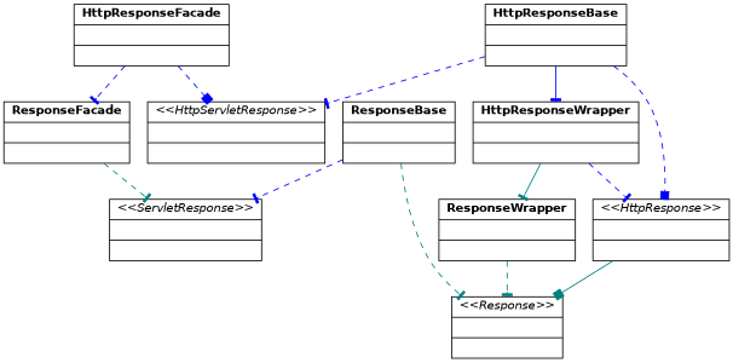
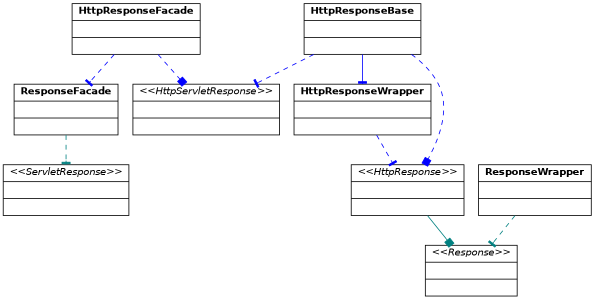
  digraph {
    fontname="Bitstream Vera Sans"
    fontsize=12
    node [fontname="Bitstream Vera Sans" fontsize=12 shape=record]
    edge [arrowhead=tee color=blue dir=forward fontname="Bitstream Vera Sans" fontsize=12 style=dashed]
    n1 [label=<{<b>HttpResponseFacade</b>||}>]
    n2 [label=<{<b>ResponseFacade</b>||}>]
    n3 [label=<{&lt;&lt;<i>HttpServletResponse</i>&gt;&gt;||}>]
    n4 [label=<{&lt;&lt;<i>ServletResponse</i>&gt;&gt;||}>]
    n5 [label=<{<b>HttpResponseWrapper</b>||}>]
    n6 [label=<{<b>ResponseWrapper</b>||}>]
    n7 [label=<{&lt;&lt;<i>HttpResponse</i>&gt;&gt;||}>]
    n8 [label=<{&lt;&lt;<i>Response</i>&gt;&gt;||}>]
-   n9 [label=<{<b>ResponseBase</b>||}>]
    n10 [label=<{<b>HttpResponseBase</b>||}>]
    n1 -> n2
    n1 -> n3 [arrowhead=box]
    n2 -> n4 [color=teal]
-   n5 -> n6 [color=teal style=solid]
    n5 -> n7
    n6 -> n8 [color=teal]
    n7 -> n8 [arrowhead=box color=teal style=solid]
-   n9 -> n4
-   n9 -> n8 [color=teal]
    n10 -> n3
    n10 -> n5 [style=solid]
    n10 -> n7 [arrowhead=box]
  }
